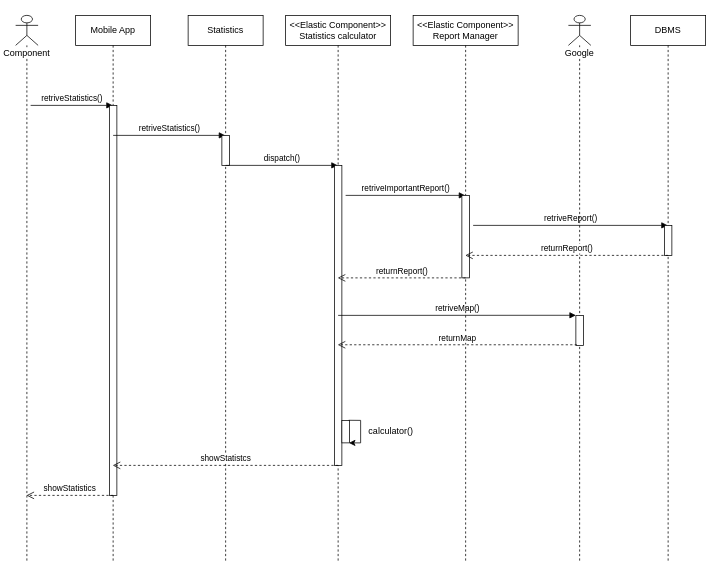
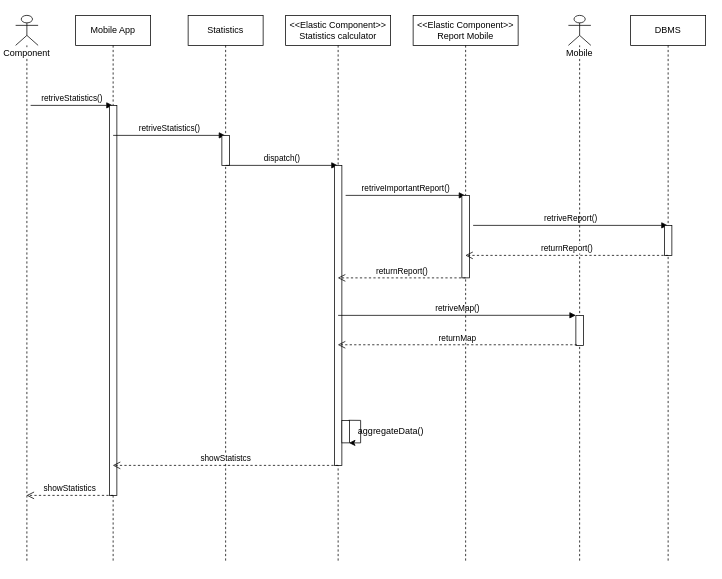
  <mxCell id="0" />
  <mxCell id="1" parent="0" />
  <mxCell id="2" value="Component" style="shape=umlLifeline;participant=umlActor;perimeter=lifelinePerimeter;whiteSpace=wrap;html=1;container=1;collapsible=0;recursiveResize=0;verticalAlign=top;spacingTop=36;labelBackgroundColor=#ffffff;outlineConnect=0;" vertex="1" parent="1"><mxGeometry x="20" y="20" width="30" height="730" as="geometry" /></mxCell>
  <mxCell id="3" value="retriveStatistics()" style="html=1;verticalAlign=bottom;endArrow=block;" edge="1" parent="2" target="4"><mxGeometry width="80" relative="1" as="geometry"><mxPoint x="20" y="120" as="sourcePoint" /><mxPoint x="100" y="120" as="targetPoint" /></mxGeometry></mxCell>
  <mxCell id="4" value="Mobile App" style="shape=umlLifeline;perimeter=lifelinePerimeter;whiteSpace=wrap;html=1;container=1;collapsible=0;recursiveResize=0;outlineConnect=0;" vertex="1" parent="1"><mxGeometry x="100" y="20" width="100" height="730" as="geometry" /></mxCell>
  <mxCell id="5" value="" style="html=1;points=[];perimeter=orthogonalPerimeter;" vertex="1" parent="4"><mxGeometry x="45" y="120" width="10" height="520" as="geometry" /></mxCell>
  <mxCell id="6" value="retriveStatistics()" style="html=1;verticalAlign=bottom;endArrow=block;" edge="1" parent="4" target="7"><mxGeometry width="80" relative="1" as="geometry"><mxPoint x="50" y="160" as="sourcePoint" /><mxPoint x="130" y="160" as="targetPoint" /></mxGeometry></mxCell>
  <mxCell id="7" value="Statistics" style="shape=umlLifeline;perimeter=lifelinePerimeter;whiteSpace=wrap;html=1;container=1;collapsible=0;recursiveResize=0;outlineConnect=0;" vertex="1" parent="1"><mxGeometry x="250" y="20" width="100" height="730" as="geometry" /></mxCell>
  <mxCell id="8" value="" style="html=1;points=[];perimeter=orthogonalPerimeter;" vertex="1" parent="7"><mxGeometry x="45" y="160" width="10" height="40" as="geometry" /></mxCell>
  <mxCell id="9" value="dispatch()" style="html=1;verticalAlign=bottom;endArrow=block;" edge="1" parent="7" target="10"><mxGeometry width="80" relative="1" as="geometry"><mxPoint x="50" y="200" as="sourcePoint" /><mxPoint x="130" y="200" as="targetPoint" /></mxGeometry></mxCell>
  <mxCell id="10" value="&amp;lt;&amp;lt;Elastic Component&amp;gt;&amp;gt;&lt;br&gt;Statistics calculator" style="shape=umlLifeline;perimeter=lifelinePerimeter;whiteSpace=wrap;html=1;container=1;collapsible=0;recursiveResize=0;outlineConnect=0;" vertex="1" parent="1"><mxGeometry x="380" y="20" width="140" height="730" as="geometry" /></mxCell>
  <mxCell id="11" value="" style="html=1;points=[];perimeter=orthogonalPerimeter;" vertex="1" parent="10"><mxGeometry x="65" y="200" width="10" height="400" as="geometry" /></mxCell>
  <mxCell id="12" value="retriveImportantReport()" style="html=1;verticalAlign=bottom;endArrow=block;" edge="1" parent="10" target="16"><mxGeometry width="80" relative="1" as="geometry"><mxPoint x="80" y="240" as="sourcePoint" /><mxPoint x="160" y="240" as="targetPoint" /></mxGeometry></mxCell>
  <mxCell id="13" value="retriveMap()" style="html=1;verticalAlign=bottom;endArrow=block;entryX=0;entryY=-0.003;entryDx=0;entryDy=0;entryPerimeter=0;" edge="1" parent="10" target="21"><mxGeometry width="80" relative="1" as="geometry"><mxPoint x="70" y="400" as="sourcePoint" /><mxPoint x="150" y="400" as="targetPoint" /></mxGeometry></mxCell>
  <mxCell id="14" value="" style="html=1;points=[];perimeter=orthogonalPerimeter;" vertex="1" parent="10"><mxGeometry x="75" y="540" width="10" height="30" as="geometry" /></mxCell>
  <mxCell id="15" value="" style="endArrow=none;html=1;" edge="1" parent="10"><mxGeometry width="50" height="50" relative="1" as="geometry"><mxPoint x="100" y="570" as="sourcePoint" /><mxPoint x="100" y="540" as="targetPoint" /></mxGeometry></mxCell>
- <mxCell id="16" value="&amp;lt;&amp;lt;Elastic Component&amp;gt;&amp;gt;&lt;br&gt;Report Manager" style="shape=umlLifeline;perimeter=lifelinePerimeter;whiteSpace=wrap;html=1;container=1;collapsible=0;recursiveResize=0;outlineConnect=0;" vertex="1" parent="1"><mxGeometry x="550" y="20" width="140" height="730" as="geometry" /></mxCell>
+ <mxCell id="16" value="&amp;lt;&amp;lt;Elastic Component&amp;gt;&amp;gt;&lt;br&gt;Report Mobile" style="shape=umlLifeline;perimeter=lifelinePerimeter;whiteSpace=wrap;html=1;container=1;collapsible=0;recursiveResize=0;outlineConnect=0;" vertex="1" parent="1"><mxGeometry x="550" y="20" width="140" height="730" as="geometry" /></mxCell>
  <mxCell id="17" value="" style="html=1;points=[];perimeter=orthogonalPerimeter;" vertex="1" parent="16"><mxGeometry x="65" y="240" width="10" height="110" as="geometry" /></mxCell>
  <mxCell id="18" value="retriveReport()" style="html=1;verticalAlign=bottom;endArrow=block;" edge="1" parent="16" target="22"><mxGeometry width="80" relative="1" as="geometry"><mxPoint x="80" y="280" as="sourcePoint" /><mxPoint x="160" y="280" as="targetPoint" /></mxGeometry></mxCell>
  <mxCell id="19" value="" style="endArrow=classic;html=1;entryX=0.947;entryY=1;entryDx=0;entryDy=0;entryPerimeter=0;" edge="1" parent="16" target="14"><mxGeometry width="50" height="50" relative="1" as="geometry"><mxPoint x="-70" y="570" as="sourcePoint" /><mxPoint x="50" y="580" as="targetPoint" /></mxGeometry></mxCell>
- <mxCell id="20" value="Google" style="shape=umlLifeline;participant=umlActor;perimeter=lifelinePerimeter;whiteSpace=wrap;html=1;container=1;collapsible=0;recursiveResize=0;verticalAlign=top;spacingTop=36;labelBackgroundColor=#ffffff;outlineConnect=0;" vertex="1" parent="1"><mxGeometry x="757" y="20" width="30" height="730" as="geometry" /></mxCell>
+ <mxCell id="20" value="Mobile" style="shape=umlLifeline;participant=umlActor;perimeter=lifelinePerimeter;whiteSpace=wrap;html=1;container=1;collapsible=0;recursiveResize=0;verticalAlign=top;spacingTop=36;labelBackgroundColor=#ffffff;outlineConnect=0;" vertex="1" parent="1"><mxGeometry x="757" y="20" width="30" height="730" as="geometry" /></mxCell>
  <mxCell id="21" value="" style="html=1;points=[];perimeter=orthogonalPerimeter;" vertex="1" parent="20"><mxGeometry x="10" y="400" width="10" height="40" as="geometry" /></mxCell>
  <mxCell id="22" value="DBMS" style="shape=umlLifeline;perimeter=lifelinePerimeter;whiteSpace=wrap;html=1;container=1;collapsible=0;recursiveResize=0;outlineConnect=0;" vertex="1" parent="1"><mxGeometry x="840" y="20" width="100" height="730" as="geometry" /></mxCell>
  <mxCell id="23" value="" style="html=1;points=[];perimeter=orthogonalPerimeter;" vertex="1" parent="22"><mxGeometry x="45" y="280" width="10" height="40" as="geometry" /></mxCell>
  <mxCell id="24" value="returnReport()" style="html=1;verticalAlign=bottom;endArrow=open;dashed=1;endSize=8;" edge="1" parent="1" target="16"><mxGeometry relative="1" as="geometry"><mxPoint x="890" y="340" as="sourcePoint" /><mxPoint x="980" y="340" as="targetPoint" /></mxGeometry></mxCell>
  <mxCell id="25" value="returnReport()" style="html=1;verticalAlign=bottom;endArrow=open;dashed=1;endSize=8;" edge="1" parent="1" target="10"><mxGeometry relative="1" as="geometry"><mxPoint x="620" y="370" as="sourcePoint" /><mxPoint x="540" y="370" as="targetPoint" /></mxGeometry></mxCell>
  <mxCell id="26" value="" style="endArrow=none;html=1;exitX=0.907;exitY=-0.004;exitDx=0;exitDy=0;exitPerimeter=0;" edge="1" parent="1" source="14"><mxGeometry width="50" height="50" relative="1" as="geometry"><mxPoint x="530" y="630" as="sourcePoint" /><mxPoint x="480" y="560" as="targetPoint" /></mxGeometry></mxCell>
  <mxCell id="27" value="showStatistcs" style="html=1;verticalAlign=bottom;endArrow=open;dashed=1;endSize=8;" edge="1" parent="1" target="4"><mxGeometry relative="1" as="geometry"><mxPoint x="450" y="620" as="sourcePoint" /><mxPoint x="370" y="620" as="targetPoint" /></mxGeometry></mxCell>
  <mxCell id="28" value="showStatistics" style="html=1;verticalAlign=bottom;endArrow=open;dashed=1;endSize=8;" edge="1" parent="1" target="2"><mxGeometry relative="1" as="geometry"><mxPoint x="150" y="660" as="sourcePoint" /><mxPoint x="70" y="660" as="targetPoint" /></mxGeometry></mxCell>
- <mxCell id="29" value="calculator()" style="text;html=1;align=center;verticalAlign=middle;resizable=0;points=[];;autosize=1;" vertex="1" parent="1"><mxGeometry x="470" y="564" width="100" height="20" as="geometry" /></mxCell>
+ <mxCell id="29" value="aggregateData()" style="text;html=1;align=center;verticalAlign=middle;resizable=0;points=[];;autosize=1;" vertex="1" parent="1"><mxGeometry x="470" y="564" width="100" height="20" as="geometry" /></mxCell>
  <mxCell id="30" value="returnMap" style="html=1;verticalAlign=bottom;endArrow=open;dashed=1;endSize=8;exitX=0.14;exitY=0.98;exitDx=0;exitDy=0;exitPerimeter=0;" edge="1" parent="1" source="21" target="10"><mxGeometry relative="1" as="geometry"><mxPoint x="760" y="460" as="sourcePoint" /><mxPoint x="660" y="460" as="targetPoint" /></mxGeometry></mxCell>
